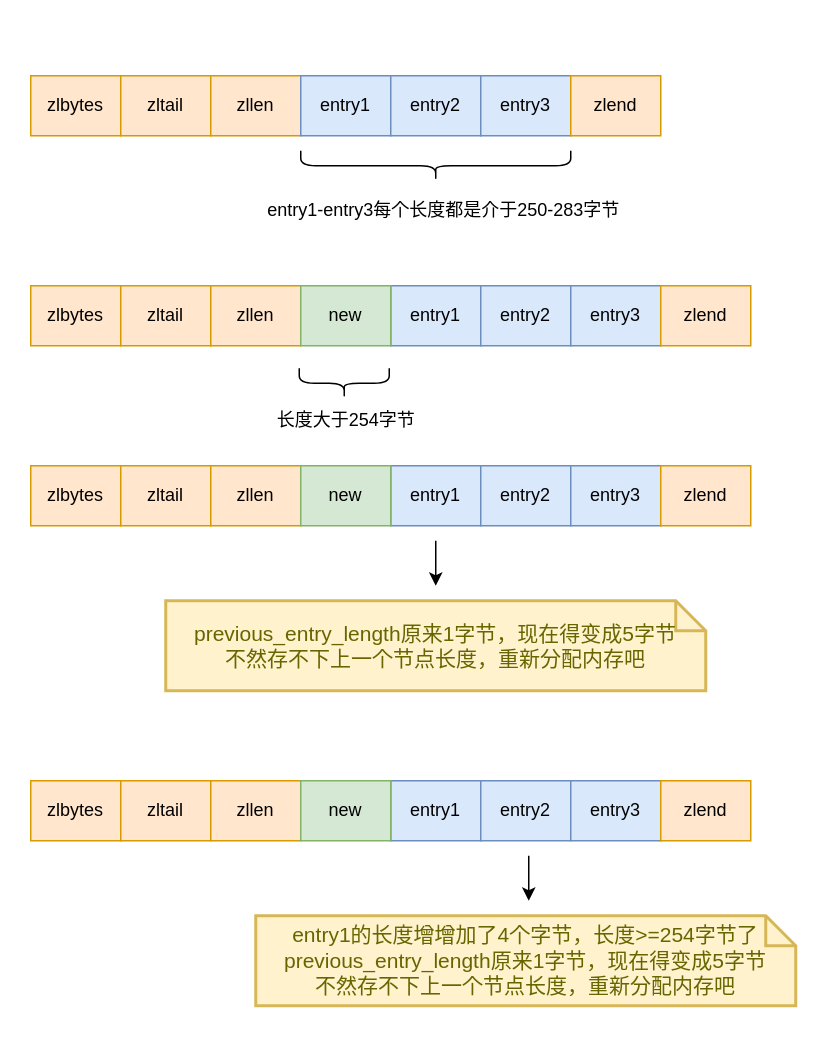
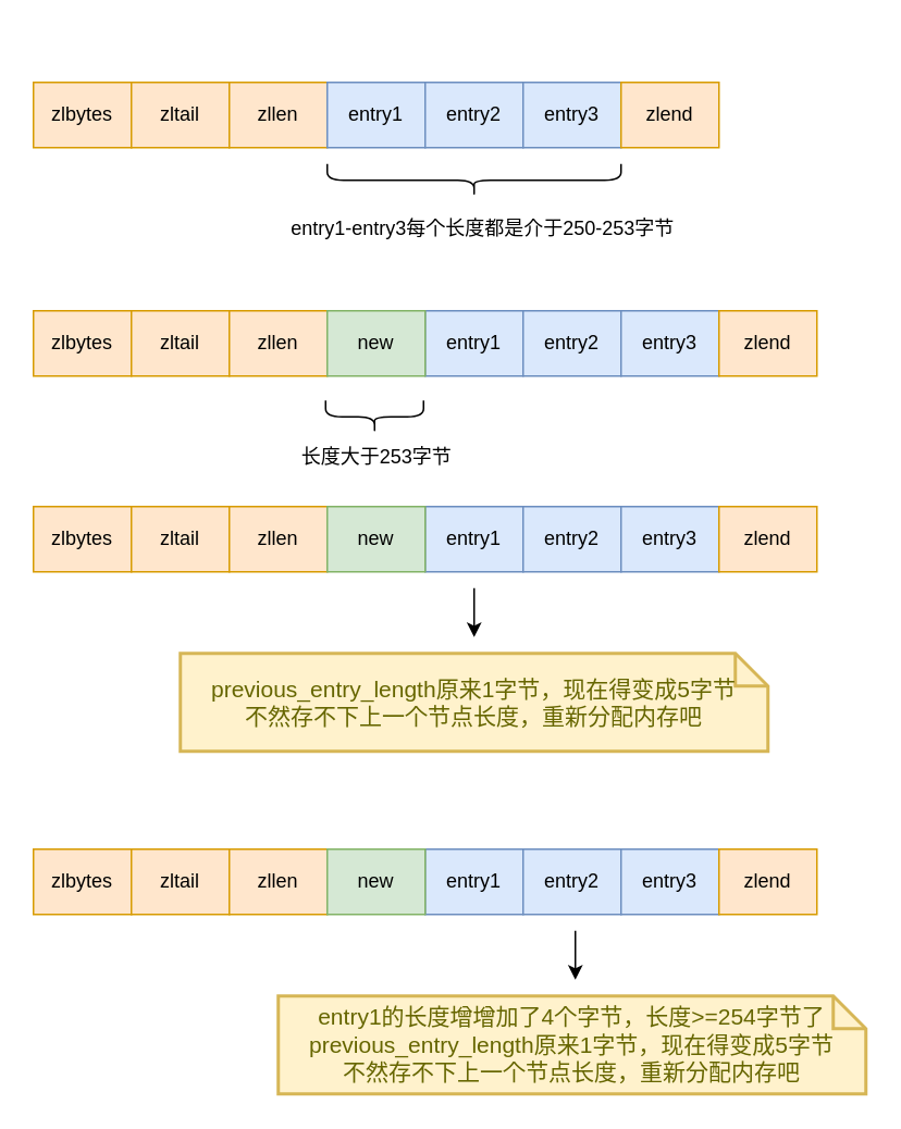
  <mxCell id="0" />
  <mxCell id="1" parent="0" />
  <mxCell id="2" value="&lt;span&gt;zlbytes&lt;/span&gt;" style="rounded=0;whiteSpace=wrap;html=1;fillColor=#ffe6cc;strokeColor=#d79b00;" vertex="1" parent="1"><mxGeometry x="20" y="50" width="60" height="40" as="geometry" /></mxCell>
  <mxCell id="3" value="&lt;span&gt;zltail&lt;/span&gt;" style="rounded=0;whiteSpace=wrap;html=1;fillColor=#ffe6cc;strokeColor=#d79b00;" vertex="1" parent="1"><mxGeometry x="80" y="50" width="60" height="40" as="geometry" /></mxCell>
  <mxCell id="4" value="&lt;span&gt;zllen&lt;/span&gt;" style="rounded=0;whiteSpace=wrap;html=1;fillColor=#ffe6cc;strokeColor=#d79b00;" vertex="1" parent="1"><mxGeometry x="140" y="50" width="60" height="40" as="geometry" /></mxCell>
  <mxCell id="5" value="&lt;span&gt;entry1&lt;/span&gt;" style="rounded=0;whiteSpace=wrap;html=1;fillColor=#dae8fc;strokeColor=#6c8ebf;" vertex="1" parent="1"><mxGeometry x="200" y="50" width="60" height="40" as="geometry" /></mxCell>
  <mxCell id="6" value="&lt;span&gt;entry2&lt;/span&gt;" style="rounded=0;whiteSpace=wrap;html=1;fillColor=#dae8fc;strokeColor=#6c8ebf;" vertex="1" parent="1"><mxGeometry x="260" y="50" width="60" height="40" as="geometry" /></mxCell>
  <mxCell id="7" value="entry3" style="rounded=0;whiteSpace=wrap;html=1;fillColor=#dae8fc;strokeColor=#6c8ebf;" vertex="1" parent="1"><mxGeometry x="320" y="50" width="60" height="40" as="geometry" /></mxCell>
  <mxCell id="8" value="&lt;span&gt;zlend&lt;/span&gt;" style="rounded=0;whiteSpace=wrap;html=1;fillColor=#ffe6cc;strokeColor=#d79b00;" vertex="1" parent="1"><mxGeometry x="380" y="50" width="60" height="40" as="geometry" /></mxCell>
  <mxCell id="9" value="&lt;span&gt;zlbytes&lt;/span&gt;" style="rounded=0;whiteSpace=wrap;html=1;fillColor=#ffe6cc;strokeColor=#d79b00;" vertex="1" parent="1"><mxGeometry x="20" y="190" width="60" height="40" as="geometry" /></mxCell>
  <mxCell id="10" value="&lt;span&gt;zltail&lt;/span&gt;" style="rounded=0;whiteSpace=wrap;html=1;fillColor=#ffe6cc;strokeColor=#d79b00;" vertex="1" parent="1"><mxGeometry x="80" y="190" width="60" height="40" as="geometry" /></mxCell>
  <mxCell id="11" value="&lt;span&gt;zllen&lt;/span&gt;" style="rounded=0;whiteSpace=wrap;html=1;fillColor=#ffe6cc;strokeColor=#d79b00;" vertex="1" parent="1"><mxGeometry x="140" y="190" width="60" height="40" as="geometry" /></mxCell>
  <mxCell id="12" value="&lt;span&gt;entry1&lt;/span&gt;" style="rounded=0;whiteSpace=wrap;html=1;fillColor=#dae8fc;strokeColor=#6c8ebf;" vertex="1" parent="1"><mxGeometry x="260" y="190" width="60" height="40" as="geometry" /></mxCell>
  <mxCell id="13" value="&lt;span&gt;entry2&lt;/span&gt;" style="rounded=0;whiteSpace=wrap;html=1;fillColor=#dae8fc;strokeColor=#6c8ebf;" vertex="1" parent="1"><mxGeometry x="320" y="190" width="60" height="40" as="geometry" /></mxCell>
  <mxCell id="14" value="entry3" style="rounded=0;whiteSpace=wrap;html=1;fillColor=#dae8fc;strokeColor=#6c8ebf;" vertex="1" parent="1"><mxGeometry x="380" y="190" width="60" height="40" as="geometry" /></mxCell>
  <mxCell id="15" value="&lt;span&gt;zlend&lt;/span&gt;" style="rounded=0;whiteSpace=wrap;html=1;fillColor=#ffe6cc;strokeColor=#d79b00;" vertex="1" parent="1"><mxGeometry x="440" y="190" width="60" height="40" as="geometry" /></mxCell>
  <mxCell id="16" value="new" style="rounded=0;whiteSpace=wrap;html=1;fillColor=#d5e8d4;strokeColor=#82b366;" vertex="1" parent="1"><mxGeometry x="200" y="190" width="60" height="40" as="geometry" /></mxCell>
  <mxCell id="17" value="" style="shape=curlyBracket;whiteSpace=wrap;html=1;rounded=1;rotation=-90;" vertex="1" parent="1"><mxGeometry x="219" y="225" width="20" height="60" as="geometry" /></mxCell>
- <mxCell id="18" value="长度大于254字节" style="text;html=1;align=center;verticalAlign=middle;resizable=0;points=[];autosize=1;strokeColor=none;fillColor=none;" vertex="1" parent="1"><mxGeometry x="175" y="270" width="110" height="20" as="geometry" /></mxCell>
+ <mxCell id="18" value="长度大于253字节" style="text;html=1;align=center;verticalAlign=middle;resizable=0;points=[];autosize=1;strokeColor=none;fillColor=none;" vertex="1" parent="1"><mxGeometry x="175" y="270" width="110" height="20" as="geometry" /></mxCell>
  <mxCell id="19" value="" style="shape=curlyBracket;whiteSpace=wrap;html=1;rounded=1;rotation=-90;" vertex="1" parent="1"><mxGeometry x="280" y="20" width="20" height="180" as="geometry" /></mxCell>
- <mxCell id="20" value="entry1-entry3每个长度都是介于250-283字节" style="text;html=1;align=center;verticalAlign=middle;resizable=0;points=[];autosize=1;strokeColor=none;fillColor=none;" vertex="1" parent="1"><mxGeometry x="170" y="130" width="250" height="20" as="geometry" /></mxCell>
+ <mxCell id="20" value="entry1-entry3每个长度都是介于250-253字节" style="text;html=1;align=center;verticalAlign=middle;resizable=0;points=[];autosize=1;strokeColor=none;fillColor=none;" vertex="1" parent="1"><mxGeometry x="170" y="130" width="250" height="20" as="geometry" /></mxCell>
  <mxCell id="21" value="&lt;span&gt;zlbytes&lt;/span&gt;" style="rounded=0;whiteSpace=wrap;html=1;fillColor=#ffe6cc;strokeColor=#d79b00;" vertex="1" parent="1"><mxGeometry x="20" y="310" width="60" height="40" as="geometry" /></mxCell>
  <mxCell id="22" value="&lt;span&gt;zltail&lt;/span&gt;" style="rounded=0;whiteSpace=wrap;html=1;fillColor=#ffe6cc;strokeColor=#d79b00;" vertex="1" parent="1"><mxGeometry x="80" y="310" width="60" height="40" as="geometry" /></mxCell>
  <mxCell id="23" value="&lt;span&gt;zllen&lt;/span&gt;" style="rounded=0;whiteSpace=wrap;html=1;fillColor=#ffe6cc;strokeColor=#d79b00;" vertex="1" parent="1"><mxGeometry x="140" y="310" width="60" height="40" as="geometry" /></mxCell>
  <mxCell id="24" value="&lt;span&gt;entry1&lt;/span&gt;" style="rounded=0;whiteSpace=wrap;html=1;fillColor=#dae8fc;strokeColor=#6c8ebf;" vertex="1" parent="1"><mxGeometry x="260" y="310" width="60" height="40" as="geometry" /></mxCell>
  <mxCell id="25" value="&lt;span&gt;entry2&lt;/span&gt;" style="rounded=0;whiteSpace=wrap;html=1;fillColor=#dae8fc;strokeColor=#6c8ebf;" vertex="1" parent="1"><mxGeometry x="320" y="310" width="60" height="40" as="geometry" /></mxCell>
  <mxCell id="26" value="entry3" style="rounded=0;whiteSpace=wrap;html=1;fillColor=#dae8fc;strokeColor=#6c8ebf;" vertex="1" parent="1"><mxGeometry x="380" y="310" width="60" height="40" as="geometry" /></mxCell>
  <mxCell id="27" value="&lt;span&gt;zlend&lt;/span&gt;" style="rounded=0;whiteSpace=wrap;html=1;fillColor=#ffe6cc;strokeColor=#d79b00;" vertex="1" parent="1"><mxGeometry x="440" y="310" width="60" height="40" as="geometry" /></mxCell>
  <mxCell id="28" value="new" style="rounded=0;whiteSpace=wrap;html=1;fillColor=#d5e8d4;strokeColor=#82b366;" vertex="1" parent="1"><mxGeometry x="200" y="310" width="60" height="40" as="geometry" /></mxCell>
  <mxCell id="29" style="edgeStyle=orthogonalEdgeStyle;rounded=0;orthogonalLoop=1;jettySize=auto;html=1;exitX=0.5;exitY=1;exitDx=0;exitDy=0;" edge="1" parent="1"><mxGeometry relative="1" as="geometry"><mxPoint x="290" y="360" as="sourcePoint" /><mxPoint x="290" y="390" as="targetPoint" /><Array as="points"><mxPoint x="290" y="360" /></Array></mxGeometry></mxCell>
  <mxCell id="30" value="&lt;span style=&quot;text-align: left&quot;&gt;previous_entry_length原来1字节，现在得变成5字节&lt;br&gt;不然存不下上一个节点长度，重新分配内存吧&lt;br&gt;&lt;/span&gt;" style="shape=note;strokeWidth=2;fontSize=14;size=20;whiteSpace=wrap;html=1;fillColor=#fff2cc;strokeColor=#d6b656;fontColor=#666600;" vertex="1" parent="1"><mxGeometry x="110" y="400" width="360" height="60" as="geometry" /></mxCell>
  <mxCell id="31" value="&lt;span&gt;zlbytes&lt;/span&gt;" style="rounded=0;whiteSpace=wrap;html=1;fillColor=#ffe6cc;strokeColor=#d79b00;" vertex="1" parent="1"><mxGeometry x="20" y="520" width="60" height="40" as="geometry" /></mxCell>
  <mxCell id="32" value="&lt;span&gt;zltail&lt;/span&gt;" style="rounded=0;whiteSpace=wrap;html=1;fillColor=#ffe6cc;strokeColor=#d79b00;" vertex="1" parent="1"><mxGeometry x="80" y="520" width="60" height="40" as="geometry" /></mxCell>
  <mxCell id="33" value="&lt;span&gt;zllen&lt;/span&gt;" style="rounded=0;whiteSpace=wrap;html=1;fillColor=#ffe6cc;strokeColor=#d79b00;" vertex="1" parent="1"><mxGeometry x="140" y="520" width="60" height="40" as="geometry" /></mxCell>
  <mxCell id="34" value="&lt;span&gt;entry1&lt;/span&gt;" style="rounded=0;whiteSpace=wrap;html=1;fillColor=#dae8fc;strokeColor=#6c8ebf;" vertex="1" parent="1"><mxGeometry x="260" y="520" width="60" height="40" as="geometry" /></mxCell>
  <mxCell id="35" value="&lt;span&gt;entry2&lt;/span&gt;" style="rounded=0;whiteSpace=wrap;html=1;fillColor=#dae8fc;strokeColor=#6c8ebf;" vertex="1" parent="1"><mxGeometry x="320" y="520" width="60" height="40" as="geometry" /></mxCell>
  <mxCell id="36" value="entry3" style="rounded=0;whiteSpace=wrap;html=1;fillColor=#dae8fc;strokeColor=#6c8ebf;" vertex="1" parent="1"><mxGeometry x="380" y="520" width="60" height="40" as="geometry" /></mxCell>
  <mxCell id="37" value="&lt;span&gt;zlend&lt;/span&gt;" style="rounded=0;whiteSpace=wrap;html=1;fillColor=#ffe6cc;strokeColor=#d79b00;" vertex="1" parent="1"><mxGeometry x="440" y="520" width="60" height="40" as="geometry" /></mxCell>
  <mxCell id="38" value="new" style="rounded=0;whiteSpace=wrap;html=1;fillColor=#d5e8d4;strokeColor=#82b366;" vertex="1" parent="1"><mxGeometry x="200" y="520" width="60" height="40" as="geometry" /></mxCell>
  <mxCell id="39" style="edgeStyle=orthogonalEdgeStyle;rounded=0;orthogonalLoop=1;jettySize=auto;html=1;exitX=0.5;exitY=1;exitDx=0;exitDy=0;" edge="1" parent="1"><mxGeometry relative="1" as="geometry"><mxPoint x="352" y="570" as="sourcePoint" /><mxPoint x="352" y="600" as="targetPoint" /><Array as="points"><mxPoint x="352" y="570" /></Array></mxGeometry></mxCell>
  <mxCell id="40" value="&lt;span style=&quot;text-align: left&quot;&gt;entry1的长度增增加了4个字节，长度&amp;gt;=254字节了&lt;br&gt;previous_entry_length原来1字节，现在得变成5字节&lt;br&gt;不然存不下上一个节点长度，重新分配内存吧&lt;br&gt;&lt;/span&gt;" style="shape=note;strokeWidth=2;fontSize=14;size=20;whiteSpace=wrap;html=1;fillColor=#fff2cc;strokeColor=#d6b656;fontColor=#666600;" vertex="1" parent="1"><mxGeometry x="170" y="610" width="360" height="60" as="geometry" /></mxCell>
